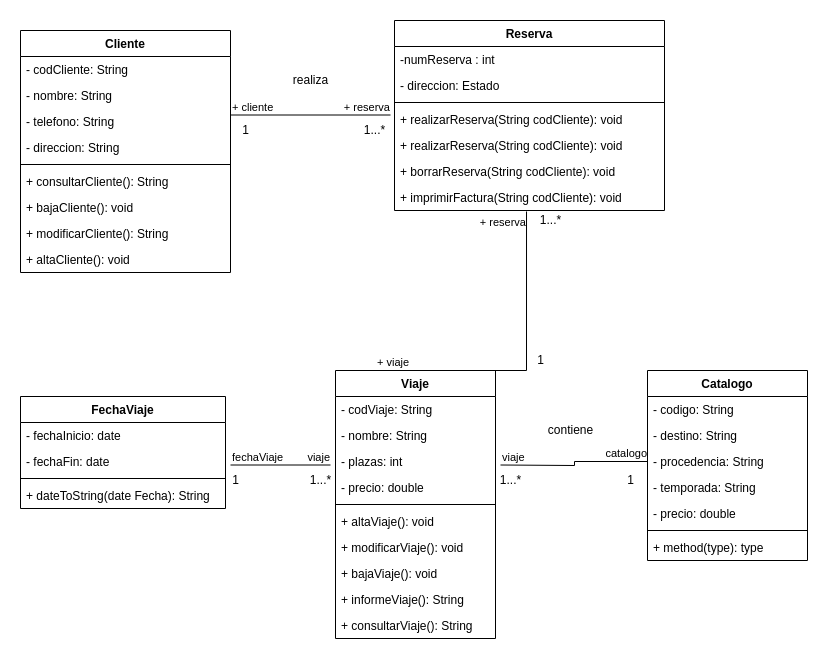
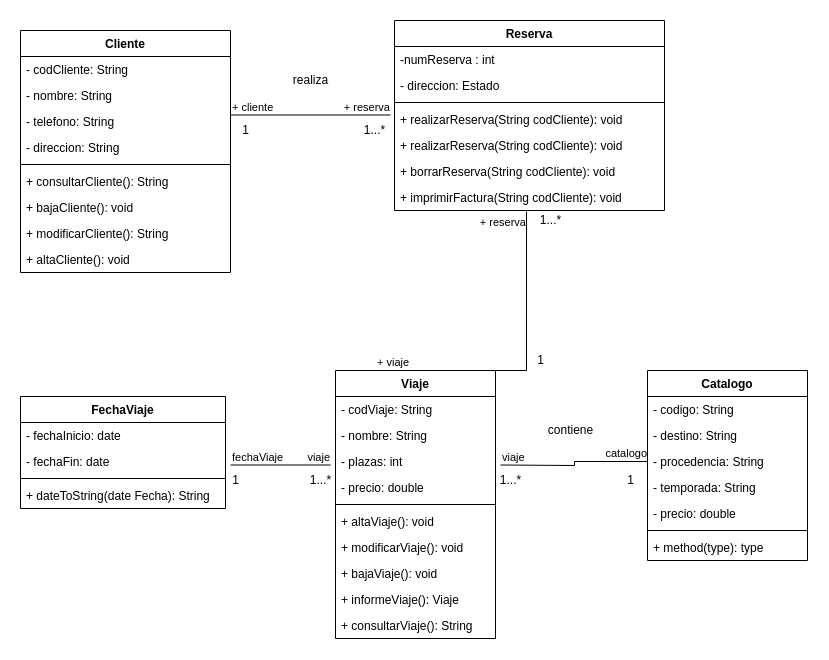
  <mxCell id="0" />
  <mxCell id="1" parent="0" />
  <mxCell id="2" value="Cliente" style="swimlane;fontStyle=1;align=center;verticalAlign=top;childLayout=stackLayout;horizontal=1;startSize=26;horizontalStack=0;resizeParent=1;resizeParentMax=0;resizeLast=0;collapsible=1;marginBottom=0;" vertex="1" parent="1"><mxGeometry x="20" y="30" width="210" height="242" as="geometry" /></mxCell>
  <mxCell id="3" value="- codCliente: String" style="text;strokeColor=none;fillColor=none;align=left;verticalAlign=top;spacingLeft=4;spacingRight=4;overflow=hidden;rotatable=0;points=[[0,0.5],[1,0.5]];portConstraint=eastwest;" vertex="1" parent="2"><mxGeometry y="26" width="210" height="26" as="geometry" /></mxCell>
  <mxCell id="4" value="- nombre: String" style="text;strokeColor=none;fillColor=none;align=left;verticalAlign=top;spacingLeft=4;spacingRight=4;overflow=hidden;rotatable=0;points=[[0,0.5],[1,0.5]];portConstraint=eastwest;" vertex="1" parent="2"><mxGeometry y="52" width="210" height="26" as="geometry" /></mxCell>
  <mxCell id="5" value="- telefono: String" style="text;strokeColor=none;fillColor=none;align=left;verticalAlign=top;spacingLeft=4;spacingRight=4;overflow=hidden;rotatable=0;points=[[0,0.5],[1,0.5]];portConstraint=eastwest;" vertex="1" parent="2"><mxGeometry y="78" width="210" height="26" as="geometry" /></mxCell>
  <mxCell id="6" value="- direccion: String" style="text;strokeColor=none;fillColor=none;align=left;verticalAlign=top;spacingLeft=4;spacingRight=4;overflow=hidden;rotatable=0;points=[[0,0.5],[1,0.5]];portConstraint=eastwest;" vertex="1" parent="2"><mxGeometry y="104" width="210" height="26" as="geometry" /></mxCell>
  <mxCell id="7" value="" style="line;strokeWidth=1;fillColor=none;align=left;verticalAlign=middle;spacingTop=-1;spacingLeft=3;spacingRight=3;rotatable=0;labelPosition=right;points=[];portConstraint=eastwest;" vertex="1" parent="2"><mxGeometry y="130" width="210" height="8" as="geometry" /></mxCell>
  <mxCell id="8" value="+ consultarCliente(): String" style="text;strokeColor=none;fillColor=none;align=left;verticalAlign=top;spacingLeft=4;spacingRight=4;overflow=hidden;rotatable=0;points=[[0,0.5],[1,0.5]];portConstraint=eastwest;" vertex="1" parent="2"><mxGeometry y="138" width="210" height="26" as="geometry" /></mxCell>
  <mxCell id="9" value="+ bajaCliente(): void" style="text;strokeColor=none;fillColor=none;align=left;verticalAlign=top;spacingLeft=4;spacingRight=4;overflow=hidden;rotatable=0;points=[[0,0.5],[1,0.5]];portConstraint=eastwest;" vertex="1" parent="2"><mxGeometry y="164" width="210" height="26" as="geometry" /></mxCell>
  <mxCell id="10" value="+ modificarCliente(): String" style="text;strokeColor=none;fillColor=none;align=left;verticalAlign=top;spacingLeft=4;spacingRight=4;overflow=hidden;rotatable=0;points=[[0,0.5],[1,0.5]];portConstraint=eastwest;" vertex="1" parent="2"><mxGeometry y="190" width="210" height="26" as="geometry" /></mxCell>
  <mxCell id="11" value="+ altaCliente(): void" style="text;strokeColor=none;fillColor=none;align=left;verticalAlign=top;spacingLeft=4;spacingRight=4;overflow=hidden;rotatable=0;points=[[0,0.5],[1,0.5]];portConstraint=eastwest;" vertex="1" parent="2"><mxGeometry y="216" width="210" height="26" as="geometry" /></mxCell>
  <mxCell id="12" value="Viaje" style="swimlane;fontStyle=1;align=center;verticalAlign=top;childLayout=stackLayout;horizontal=1;startSize=26;horizontalStack=0;resizeParent=1;resizeParentMax=0;resizeLast=0;collapsible=1;marginBottom=0;" vertex="1" parent="1"><mxGeometry x="335" y="370" width="160" height="268" as="geometry" /></mxCell>
  <mxCell id="13" value="- codViaje: String" style="text;strokeColor=none;fillColor=none;align=left;verticalAlign=top;spacingLeft=4;spacingRight=4;overflow=hidden;rotatable=0;points=[[0,0.5],[1,0.5]];portConstraint=eastwest;" vertex="1" parent="12"><mxGeometry y="26" width="160" height="26" as="geometry" /></mxCell>
  <mxCell id="14" value="- nombre: String" style="text;strokeColor=none;fillColor=none;align=left;verticalAlign=top;spacingLeft=4;spacingRight=4;overflow=hidden;rotatable=0;points=[[0,0.5],[1,0.5]];portConstraint=eastwest;" vertex="1" parent="12"><mxGeometry y="52" width="160" height="26" as="geometry" /></mxCell>
  <mxCell id="15" value="- plazas: int" style="text;strokeColor=none;fillColor=none;align=left;verticalAlign=top;spacingLeft=4;spacingRight=4;overflow=hidden;rotatable=0;points=[[0,0.5],[1,0.5]];portConstraint=eastwest;" vertex="1" parent="12"><mxGeometry y="78" width="160" height="26" as="geometry" /></mxCell>
  <mxCell id="16" value="- precio: double" style="text;strokeColor=none;fillColor=none;align=left;verticalAlign=top;spacingLeft=4;spacingRight=4;overflow=hidden;rotatable=0;points=[[0,0.5],[1,0.5]];portConstraint=eastwest;" vertex="1" parent="12"><mxGeometry y="104" width="160" height="26" as="geometry" /></mxCell>
  <mxCell id="17" value="" style="line;strokeWidth=1;fillColor=none;align=left;verticalAlign=middle;spacingTop=-1;spacingLeft=3;spacingRight=3;rotatable=0;labelPosition=right;points=[];portConstraint=eastwest;" vertex="1" parent="12"><mxGeometry y="130" width="160" height="8" as="geometry" /></mxCell>
  <mxCell id="18" value="+ altaViaje(): void" style="text;strokeColor=none;fillColor=none;align=left;verticalAlign=top;spacingLeft=4;spacingRight=4;overflow=hidden;rotatable=0;points=[[0,0.5],[1,0.5]];portConstraint=eastwest;" vertex="1" parent="12"><mxGeometry y="138" width="160" height="26" as="geometry" /></mxCell>
  <mxCell id="19" value="+ modificarViaje(): void" style="text;strokeColor=none;fillColor=none;align=left;verticalAlign=top;spacingLeft=4;spacingRight=4;overflow=hidden;rotatable=0;points=[[0,0.5],[1,0.5]];portConstraint=eastwest;" vertex="1" parent="12"><mxGeometry y="164" width="160" height="26" as="geometry" /></mxCell>
  <mxCell id="20" value="+ bajaViaje(): void" style="text;strokeColor=none;fillColor=none;align=left;verticalAlign=top;spacingLeft=4;spacingRight=4;overflow=hidden;rotatable=0;points=[[0,0.5],[1,0.5]];portConstraint=eastwest;" vertex="1" parent="12"><mxGeometry y="190" width="160" height="26" as="geometry" /></mxCell>
- <mxCell id="21" value="+ informeViaje(): String" style="text;strokeColor=none;fillColor=none;align=left;verticalAlign=top;spacingLeft=4;spacingRight=4;overflow=hidden;rotatable=0;points=[[0,0.5],[1,0.5]];portConstraint=eastwest;" vertex="1" parent="12"><mxGeometry y="216" width="160" height="26" as="geometry" /></mxCell>
+ <mxCell id="21" value="+ informeViaje(): Viaje" style="text;strokeColor=none;fillColor=none;align=left;verticalAlign=top;spacingLeft=4;spacingRight=4;overflow=hidden;rotatable=0;points=[[0,0.5],[1,0.5]];portConstraint=eastwest;" vertex="1" parent="12"><mxGeometry y="216" width="160" height="26" as="geometry" /></mxCell>
  <mxCell id="22" value="+ consultarViaje(): String" style="text;strokeColor=none;fillColor=none;align=left;verticalAlign=top;spacingLeft=4;spacingRight=4;overflow=hidden;rotatable=0;points=[[0,0.5],[1,0.5]];portConstraint=eastwest;" vertex="1" parent="12"><mxGeometry y="242" width="160" height="26" as="geometry" /></mxCell>
  <mxCell id="23" value="Reserva" style="swimlane;fontStyle=1;align=center;verticalAlign=top;childLayout=stackLayout;horizontal=1;startSize=26;horizontalStack=0;resizeParent=1;resizeParentMax=0;resizeLast=0;collapsible=1;marginBottom=0;" vertex="1" parent="1"><mxGeometry x="394" y="20" width="270" height="190" as="geometry" /></mxCell>
  <mxCell id="24" value="-numReserva : int" style="text;strokeColor=none;fillColor=none;align=left;verticalAlign=top;spacingLeft=4;spacingRight=4;overflow=hidden;rotatable=0;points=[[0,0.5],[1,0.5]];portConstraint=eastwest;" vertex="1" parent="23"><mxGeometry y="26" width="270" height="26" as="geometry" /></mxCell>
  <mxCell id="25" value="- direccion: Estado" style="text;strokeColor=none;fillColor=none;align=left;verticalAlign=top;spacingLeft=4;spacingRight=4;overflow=hidden;rotatable=0;points=[[0,0.5],[1,0.5]];portConstraint=eastwest;" vertex="1" parent="23"><mxGeometry y="52" width="270" height="26" as="geometry" /></mxCell>
  <mxCell id="26" value="" style="line;strokeWidth=1;fillColor=none;align=left;verticalAlign=middle;spacingTop=-1;spacingLeft=3;spacingRight=3;rotatable=0;labelPosition=right;points=[];portConstraint=eastwest;" vertex="1" parent="23"><mxGeometry y="78" width="270" height="8" as="geometry" /></mxCell>
  <mxCell id="27" value="+ realizarReserva(String codCliente): void" style="text;strokeColor=none;fillColor=none;align=left;verticalAlign=top;spacingLeft=4;spacingRight=4;overflow=hidden;rotatable=0;points=[[0,0.5],[1,0.5]];portConstraint=eastwest;" vertex="1" parent="23"><mxGeometry y="86" width="270" height="26" as="geometry" /></mxCell>
  <mxCell id="28" value="+ realizarReserva(String codCliente): void" style="text;strokeColor=none;fillColor=none;align=left;verticalAlign=top;spacingLeft=4;spacingRight=4;overflow=hidden;rotatable=0;points=[[0,0.5],[1,0.5]];portConstraint=eastwest;" vertex="1" parent="23"><mxGeometry y="112" width="270" height="26" as="geometry" /></mxCell>
  <mxCell id="29" value="+ borrarReserva(String codCliente): void" style="text;strokeColor=none;fillColor=none;align=left;verticalAlign=top;spacingLeft=4;spacingRight=4;overflow=hidden;rotatable=0;points=[[0,0.5],[1,0.5]];portConstraint=eastwest;" vertex="1" parent="23"><mxGeometry y="138" width="270" height="26" as="geometry" /></mxCell>
  <mxCell id="30" value="+ imprimirFactura(String codCliente): void" style="text;strokeColor=none;fillColor=none;align=left;verticalAlign=top;spacingLeft=4;spacingRight=4;overflow=hidden;rotatable=0;points=[[0,0.5],[1,0.5]];portConstraint=eastwest;" vertex="1" parent="23"><mxGeometry y="164" width="270" height="26" as="geometry" /></mxCell>
  <mxCell id="31" value="Catalogo" style="swimlane;fontStyle=1;align=center;verticalAlign=top;childLayout=stackLayout;horizontal=1;startSize=26;horizontalStack=0;resizeParent=1;resizeParentMax=0;resizeLast=0;collapsible=1;marginBottom=0;" vertex="1" parent="1"><mxGeometry x="647" y="370" width="160" height="190" as="geometry" /></mxCell>
  <mxCell id="32" value="- codigo: String" style="text;strokeColor=none;fillColor=none;align=left;verticalAlign=top;spacingLeft=4;spacingRight=4;overflow=hidden;rotatable=0;points=[[0,0.5],[1,0.5]];portConstraint=eastwest;" vertex="1" parent="31"><mxGeometry y="26" width="160" height="26" as="geometry" /></mxCell>
  <mxCell id="33" value="- destino: String" style="text;strokeColor=none;fillColor=none;align=left;verticalAlign=top;spacingLeft=4;spacingRight=4;overflow=hidden;rotatable=0;points=[[0,0.5],[1,0.5]];portConstraint=eastwest;" vertex="1" parent="31"><mxGeometry y="52" width="160" height="26" as="geometry" /></mxCell>
  <mxCell id="34" value="- procedencia: String" style="text;strokeColor=none;fillColor=none;align=left;verticalAlign=top;spacingLeft=4;spacingRight=4;overflow=hidden;rotatable=0;points=[[0,0.5],[1,0.5]];portConstraint=eastwest;" vertex="1" parent="31"><mxGeometry y="78" width="160" height="26" as="geometry" /></mxCell>
  <mxCell id="35" value="- temporada: String" style="text;strokeColor=none;fillColor=none;align=left;verticalAlign=top;spacingLeft=4;spacingRight=4;overflow=hidden;rotatable=0;points=[[0,0.5],[1,0.5]];portConstraint=eastwest;" vertex="1" parent="31"><mxGeometry y="104" width="160" height="26" as="geometry" /></mxCell>
  <mxCell id="36" value="- precio: double" style="text;strokeColor=none;fillColor=none;align=left;verticalAlign=top;spacingLeft=4;spacingRight=4;overflow=hidden;rotatable=0;points=[[0,0.5],[1,0.5]];portConstraint=eastwest;" vertex="1" parent="31"><mxGeometry y="130" width="160" height="26" as="geometry" /></mxCell>
  <mxCell id="37" value="" style="line;strokeWidth=1;fillColor=none;align=left;verticalAlign=middle;spacingTop=-1;spacingLeft=3;spacingRight=3;rotatable=0;labelPosition=right;points=[];portConstraint=eastwest;" vertex="1" parent="31"><mxGeometry y="156" width="160" height="8" as="geometry" /></mxCell>
  <mxCell id="38" value="+ method(type): type" style="text;strokeColor=none;fillColor=none;align=left;verticalAlign=top;spacingLeft=4;spacingRight=4;overflow=hidden;rotatable=0;points=[[0,0.5],[1,0.5]];portConstraint=eastwest;" vertex="1" parent="31"><mxGeometry y="164" width="160" height="26" as="geometry" /></mxCell>
  <mxCell id="39" value="FechaViaje" style="swimlane;fontStyle=1;align=center;verticalAlign=top;childLayout=stackLayout;horizontal=1;startSize=26;horizontalStack=0;resizeParent=1;resizeParentMax=0;resizeLast=0;collapsible=1;marginBottom=0;" vertex="1" parent="1"><mxGeometry x="20" y="396" width="205" height="112" as="geometry" /></mxCell>
  <mxCell id="40" value="- fechaInicio: date" style="text;strokeColor=none;fillColor=none;align=left;verticalAlign=top;spacingLeft=4;spacingRight=4;overflow=hidden;rotatable=0;points=[[0,0.5],[1,0.5]];portConstraint=eastwest;" vertex="1" parent="39"><mxGeometry y="26" width="205" height="26" as="geometry" /></mxCell>
  <mxCell id="41" value="- fechaFin: date" style="text;strokeColor=none;fillColor=none;align=left;verticalAlign=top;spacingLeft=4;spacingRight=4;overflow=hidden;rotatable=0;points=[[0,0.5],[1,0.5]];portConstraint=eastwest;" vertex="1" parent="39"><mxGeometry y="52" width="205" height="26" as="geometry" /></mxCell>
  <mxCell id="42" value="" style="line;strokeWidth=1;fillColor=none;align=left;verticalAlign=middle;spacingTop=-1;spacingLeft=3;spacingRight=3;rotatable=0;labelPosition=right;points=[];portConstraint=eastwest;" vertex="1" parent="39"><mxGeometry y="78" width="205" height="8" as="geometry" /></mxCell>
  <mxCell id="43" value="+ dateToString(date Fecha): String" style="text;strokeColor=none;fillColor=none;align=left;verticalAlign=top;spacingLeft=4;spacingRight=4;overflow=hidden;rotatable=0;points=[[0,0.5],[1,0.5]];portConstraint=eastwest;" vertex="1" parent="39"><mxGeometry y="86" width="205" height="26" as="geometry" /></mxCell>
  <mxCell id="44" value="" style="endArrow=none;html=1;edgeStyle=orthogonalEdgeStyle;rounded=0;" edge="1" parent="1"><mxGeometry relative="1" as="geometry"><mxPoint x="230" y="464.5" as="sourcePoint" /><mxPoint x="330" y="464.5" as="targetPoint" /></mxGeometry></mxCell>
  <mxCell id="45" value="fechaViaje" style="edgeLabel;resizable=0;html=1;align=left;verticalAlign=bottom;" connectable="0" vertex="1" parent="44"><mxGeometry x="-1" relative="1" as="geometry" /></mxCell>
  <mxCell id="46" value="viaje" style="edgeLabel;resizable=0;html=1;align=right;verticalAlign=bottom;" connectable="0" vertex="1" parent="44"><mxGeometry x="1" relative="1" as="geometry" /></mxCell>
  <mxCell id="47" value="1...*" style="text;html=1;resizable=0;autosize=1;align=center;verticalAlign=middle;points=[];fillColor=none;strokeColor=none;rounded=0;" vertex="1" parent="1"><mxGeometry x="300" y="470" width="40" height="20" as="geometry" /></mxCell>
  <mxCell id="48" value="1" style="text;html=1;resizable=0;autosize=1;align=center;verticalAlign=middle;points=[];fillColor=none;strokeColor=none;rounded=0;" vertex="1" parent="1"><mxGeometry x="225" y="470" width="20" height="20" as="geometry" /></mxCell>
  <mxCell id="49" value="" style="endArrow=none;html=1;edgeStyle=orthogonalEdgeStyle;rounded=0;entryX=0;entryY=0.5;entryDx=0;entryDy=0;" edge="1" parent="1" target="34"><mxGeometry relative="1" as="geometry"><mxPoint x="500" y="464.5" as="sourcePoint" /><mxPoint x="660" y="464.5" as="targetPoint" /></mxGeometry></mxCell>
  <mxCell id="50" value="viaje" style="edgeLabel;resizable=0;html=1;align=left;verticalAlign=bottom;" connectable="0" vertex="1" parent="49"><mxGeometry x="-1" relative="1" as="geometry" /></mxCell>
  <mxCell id="51" value="catalogo" style="edgeLabel;resizable=0;html=1;align=right;verticalAlign=bottom;" connectable="0" vertex="1" parent="49"><mxGeometry x="1" relative="1" as="geometry" /></mxCell>
  <mxCell id="52" value="1" style="text;html=1;resizable=0;autosize=1;align=center;verticalAlign=middle;points=[];fillColor=none;strokeColor=none;rounded=0;" vertex="1" parent="1"><mxGeometry x="620" y="470" width="20" height="20" as="geometry" /></mxCell>
  <mxCell id="53" value="1...*" style="text;html=1;resizable=0;autosize=1;align=center;verticalAlign=middle;points=[];fillColor=none;strokeColor=none;rounded=0;" vertex="1" parent="1"><mxGeometry x="490" y="470" width="40" height="20" as="geometry" /></mxCell>
  <mxCell id="54" value="contiene" style="text;html=1;resizable=0;autosize=1;align=center;verticalAlign=middle;points=[];fillColor=none;strokeColor=none;rounded=0;" vertex="1" parent="1"><mxGeometry x="540" y="420" width="60" height="20" as="geometry" /></mxCell>
  <mxCell id="55" value="" style="endArrow=none;html=1;edgeStyle=orthogonalEdgeStyle;rounded=0;" edge="1" parent="1"><mxGeometry relative="1" as="geometry"><mxPoint x="230" y="114.5" as="sourcePoint" /><mxPoint x="390" y="114.5" as="targetPoint" /></mxGeometry></mxCell>
  <mxCell id="56" value="+ cliente" style="edgeLabel;resizable=0;html=1;align=left;verticalAlign=bottom;" connectable="0" vertex="1" parent="55"><mxGeometry x="-1" relative="1" as="geometry" /></mxCell>
  <mxCell id="57" value="+ reserva" style="edgeLabel;resizable=0;html=1;align=right;verticalAlign=bottom;" connectable="0" vertex="1" parent="55"><mxGeometry x="1" relative="1" as="geometry" /></mxCell>
  <mxCell id="58" value="realiza" style="text;html=1;resizable=0;autosize=1;align=center;verticalAlign=middle;points=[];fillColor=none;strokeColor=none;rounded=0;" vertex="1" parent="1"><mxGeometry x="285" y="70" width="50" height="20" as="geometry" /></mxCell>
  <mxCell id="59" value="1...*" style="text;html=1;resizable=0;autosize=1;align=center;verticalAlign=middle;points=[];fillColor=none;strokeColor=none;rounded=0;" vertex="1" parent="1"><mxGeometry x="354" y="120" width="40" height="20" as="geometry" /></mxCell>
  <mxCell id="60" value="1" style="text;html=1;resizable=0;autosize=1;align=center;verticalAlign=middle;points=[];fillColor=none;strokeColor=none;rounded=0;" vertex="1" parent="1"><mxGeometry x="235" y="120" width="20" height="20" as="geometry" /></mxCell>
  <mxCell id="61" value="" style="endArrow=none;html=1;edgeStyle=orthogonalEdgeStyle;rounded=0;exitX=0.5;exitY=0;exitDx=0;exitDy=0;entryX=0.489;entryY=1.038;entryDx=0;entryDy=0;entryPerimeter=0;" edge="1" parent="1" source="12" target="30"><mxGeometry relative="1" as="geometry"><mxPoint x="310" y="300" as="sourcePoint" /><mxPoint x="470" y="300" as="targetPoint" /><Array as="points"><mxPoint x="526" y="370" /></Array></mxGeometry></mxCell>
  <mxCell id="62" value="+ viaje" style="edgeLabel;resizable=0;html=1;align=left;verticalAlign=bottom;" connectable="0" vertex="1" parent="61"><mxGeometry x="-1" relative="1" as="geometry"><mxPoint x="-40" as="offset" /></mxGeometry></mxCell>
  <mxCell id="63" value="+ reserva" style="edgeLabel;resizable=0;html=1;align=right;verticalAlign=bottom;" connectable="0" vertex="1" parent="61"><mxGeometry x="1" relative="1" as="geometry"><mxPoint y="19" as="offset" /></mxGeometry></mxCell>
  <mxCell id="64" value="1...*" style="text;html=1;resizable=0;autosize=1;align=center;verticalAlign=middle;points=[];fillColor=none;strokeColor=none;rounded=0;" vertex="1" parent="1"><mxGeometry x="530" y="210" width="40" height="20" as="geometry" /></mxCell>
  <mxCell id="65" value="1" style="text;html=1;resizable=0;autosize=1;align=center;verticalAlign=middle;points=[];fillColor=none;strokeColor=none;rounded=0;" vertex="1" parent="1"><mxGeometry x="530" y="350" width="20" height="20" as="geometry" /></mxCell>
